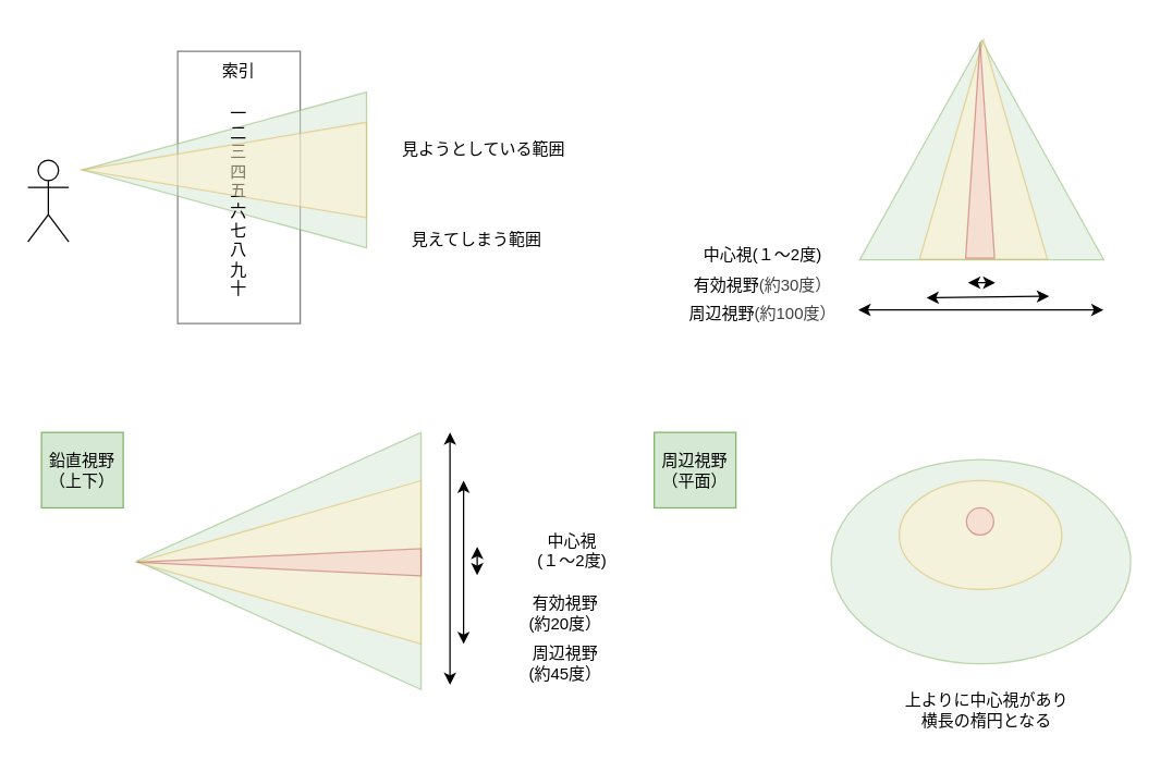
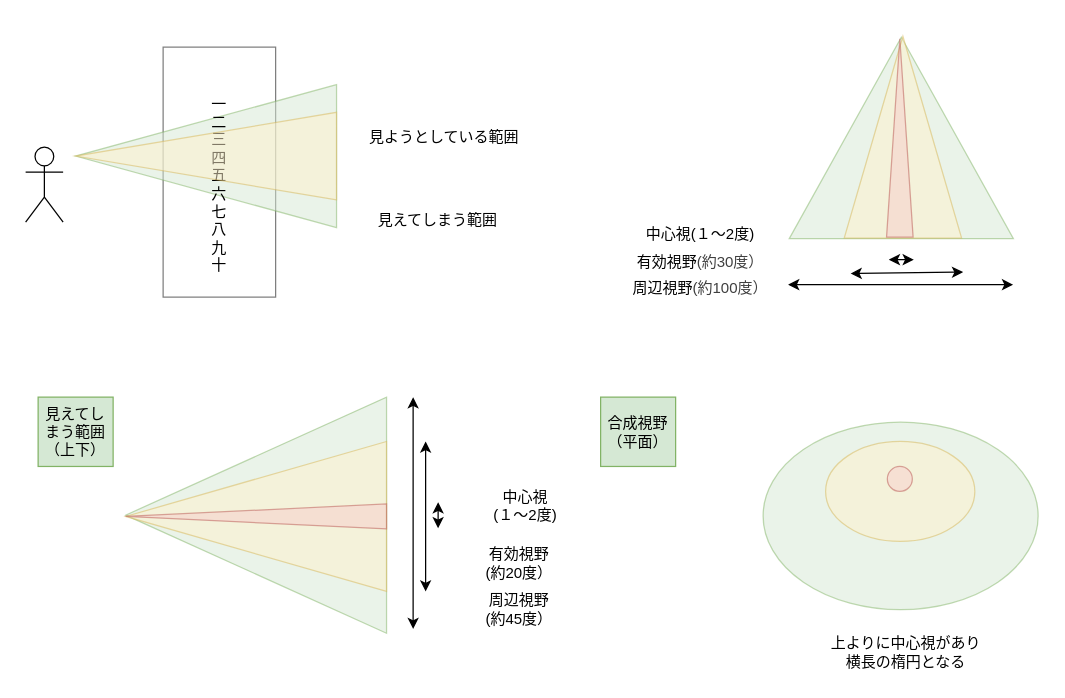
  <mxCell id="0" />
  <mxCell id="1" parent="0" />
  <mxCell id="2" value="" style="ellipse;whiteSpace=wrap;html=1;fillColor=#d5e8d4;strokeColor=#82b366;opacity=50;" vertex="1" parent="1"><mxGeometry x="610" y="337" width="220" height="150" as="geometry" /></mxCell>
  <mxCell id="3" value="" style="triangle;whiteSpace=wrap;html=1;rotation=-180;fillColor=#d5e8d4;strokeColor=#82b366;opacity=50;" vertex="1" parent="1"><mxGeometry x="100" y="317" width="208.74" height="188.91" as="geometry" /></mxCell>
  <mxCell id="4" value="" style="rounded=0;whiteSpace=wrap;html=1;opacity=50;" vertex="1" parent="1"><mxGeometry x="130" y="37" width="90" height="200" as="geometry" /></mxCell>
  <mxCell id="5" value="" style="triangle;whiteSpace=wrap;html=1;rotation=-180;fillColor=#d5e8d4;strokeColor=#82b366;opacity=50;" parent="1" vertex="1"><mxGeometry x="60" y="67" width="208.74" height="114.38" as="geometry" /></mxCell>
  <mxCell id="6" value="Actor" style="shape=umlActor;verticalLabelPosition=bottom;verticalAlign=top;outlineConnect=0;fontColor=none;noLabel=1;" vertex="1" parent="1"><mxGeometry x="20" y="117" width="30" height="60" as="geometry" /></mxCell>
- <mxCell id="7" value="索引" style="text;html=1;align=center;verticalAlign=middle;whiteSpace=wrap;rounded=0;" vertex="1" parent="1"><mxGeometry x="145" y="37" width="60" height="30" as="geometry" /></mxCell>
  <mxCell id="8" value="一&lt;div&gt;二&lt;/div&gt;&lt;div&gt;三&lt;/div&gt;&lt;div&gt;四&lt;/div&gt;&lt;div&gt;五&lt;/div&gt;&lt;div&gt;六&lt;/div&gt;&lt;div&gt;七&lt;/div&gt;&lt;div&gt;八&lt;/div&gt;&lt;div&gt;九&lt;/div&gt;&lt;div&gt;十&lt;/div&gt;" style="text;html=1;align=center;verticalAlign=middle;whiteSpace=wrap;rounded=0;" vertex="1" parent="1"><mxGeometry x="145" y="72" width="60" height="150" as="geometry" /></mxCell>
  <mxCell id="9" value="見ようとしている範囲" style="text;html=1;align=center;verticalAlign=middle;whiteSpace=wrap;rounded=0;" vertex="1" parent="1"><mxGeometry x="285" y="90.29" width="140" height="37.81" as="geometry" /></mxCell>
  <mxCell id="10" value="見えてしまう範囲" style="text;html=1;align=center;verticalAlign=middle;whiteSpace=wrap;rounded=0;" vertex="1" parent="1"><mxGeometry x="280" y="157" width="140" height="37.81" as="geometry" /></mxCell>
  <mxCell id="11" value="" style="triangle;whiteSpace=wrap;html=1;rotation=-180;fillColor=#fff2cc;strokeColor=#d6b656;opacity=50;" vertex="1" parent="1"><mxGeometry x="60" y="89.19" width="208.74" height="70" as="geometry" /></mxCell>
  <mxCell id="12" value="" style="triangle;whiteSpace=wrap;html=1;rotation=-180;fillColor=#fff2cc;strokeColor=#d6b656;opacity=50;" vertex="1" parent="1"><mxGeometry x="100" y="352.47" width="208.74" height="120" as="geometry" /></mxCell>
  <mxCell id="13" value="" style="triangle;whiteSpace=wrap;html=1;rotation=-180;fillColor=#f8cecc;strokeColor=#b85450;opacity=50;" vertex="1" parent="1"><mxGeometry x="100" y="402.47" width="208.74" height="20" as="geometry" /></mxCell>
  <mxCell id="14" value="中心視(１～2度)" style="text;html=1;align=center;verticalAlign=middle;whiteSpace=wrap;rounded=0;" vertex="1" parent="1"><mxGeometry x="500" y="177" width="120" height="20" as="geometry" /></mxCell>
  <mxCell id="15" value="有効視野&lt;div&gt;(約20度）&lt;/div&gt;" style="text;html=1;align=center;verticalAlign=middle;whiteSpace=wrap;rounded=0;" vertex="1" parent="1"><mxGeometry x="360" y="431.38" width="110" height="37.81" as="geometry" /></mxCell>
  <mxCell id="16" value="" style="endArrow=classic;startArrow=classic;html=1;" edge="1" parent="1"><mxGeometry width="50" height="50" relative="1" as="geometry"><mxPoint x="350" y="421.91" as="sourcePoint" /><mxPoint x="350" y="401" as="targetPoint" /></mxGeometry></mxCell>
  <mxCell id="17" value="" style="endArrow=classic;startArrow=classic;html=1;" edge="1" parent="1"><mxGeometry width="50" height="50" relative="1" as="geometry"><mxPoint x="340" y="472.47" as="sourcePoint" /><mxPoint x="340" y="352.47" as="targetPoint" /></mxGeometry></mxCell>
  <mxCell id="18" value="" style="endArrow=classic;startArrow=classic;html=1;" edge="1" parent="1"><mxGeometry width="50" height="50" relative="1" as="geometry"><mxPoint x="330" y="502.47" as="sourcePoint" /><mxPoint x="330" y="317" as="targetPoint" /></mxGeometry></mxCell>
  <mxCell id="19" value="周辺視野&lt;div&gt;(約45度）&lt;/div&gt;" style="text;html=1;align=center;verticalAlign=middle;whiteSpace=wrap;rounded=0;" vertex="1" parent="1"><mxGeometry x="360" y="468.1" width="110" height="37.81" as="geometry" /></mxCell>
- <mxCell id="20" value="鉛直視野&lt;div&gt;（上下）&lt;/div&gt;" style="text;html=1;align=center;verticalAlign=middle;whiteSpace=wrap;rounded=0;fillColor=#d5e8d4;strokeColor=#82b366;" vertex="1" parent="1"><mxGeometry x="30" y="317" width="60" height="55.47" as="geometry" /></mxCell>
+ <mxCell id="20" value="見えてしまう範囲&lt;div&gt;（上下）&lt;/div&gt;" style="text;html=1;align=center;verticalAlign=middle;whiteSpace=wrap;rounded=0;fillColor=#d5e8d4;strokeColor=#82b366;" vertex="1" parent="1"><mxGeometry x="30" y="317" width="60" height="55.47" as="geometry" /></mxCell>
  <mxCell id="21" value="" style="triangle;whiteSpace=wrap;html=1;rotation=-90;fillColor=#d5e8d4;strokeColor=#82b366;opacity=50;" vertex="1" parent="1"><mxGeometry x="640" y="20.01" width="161.11" height="179.29" as="geometry" /></mxCell>
  <mxCell id="22" value="" style="triangle;whiteSpace=wrap;html=1;rotation=-90;fillColor=#fff2cc;strokeColor=#d6b656;opacity=50;" vertex="1" parent="1"><mxGeometry x="641.11" y="62.08" width="161.44" height="93.92" as="geometry" /></mxCell>
  <mxCell id="23" value="" style="triangle;whiteSpace=wrap;html=1;rotation=-90;fillColor=#f8cecc;strokeColor=#b85450;opacity=50;" vertex="1" parent="1"><mxGeometry x="640" y="99.03" width="158.74" height="21.25" as="geometry" /></mxCell>
  <mxCell id="24" value="" style="endArrow=classic;startArrow=classic;html=1;" edge="1" parent="1"><mxGeometry width="50" height="50" relative="1" as="geometry"><mxPoint x="730.56" y="207" as="sourcePoint" /><mxPoint x="710.56" y="207" as="targetPoint" /></mxGeometry></mxCell>
  <mxCell id="25" value="" style="endArrow=classic;startArrow=classic;html=1;" edge="1" parent="1"><mxGeometry width="50" height="50" relative="1" as="geometry"><mxPoint x="770" y="217" as="sourcePoint" /><mxPoint x="680" y="218.1" as="targetPoint" /></mxGeometry></mxCell>
  <mxCell id="26" value="" style="endArrow=classic;startArrow=classic;html=1;" edge="1" parent="1"><mxGeometry width="50" height="50" relative="1" as="geometry"><mxPoint x="810" y="227" as="sourcePoint" /><mxPoint x="630" y="227" as="targetPoint" /></mxGeometry></mxCell>
  <mxCell id="27" value="有効視野&lt;span style=&quot;color: rgb(63, 63, 63); background-color: transparent;&quot;&gt;(約30度）&lt;/span&gt;" style="text;html=1;align=center;verticalAlign=middle;whiteSpace=wrap;rounded=0;" vertex="1" parent="1"><mxGeometry x="500" y="199.3" width="120" height="20" as="geometry" /></mxCell>
  <mxCell id="28" value="周辺視野&lt;span style=&quot;color: rgb(63, 63, 63); background-color: transparent;&quot;&gt;(約100度）&lt;/span&gt;" style="text;html=1;align=center;verticalAlign=middle;whiteSpace=wrap;rounded=0;" vertex="1" parent="1"><mxGeometry x="500" y="222.47" width="120" height="14.53" as="geometry" /></mxCell>
  <mxCell id="29" value="" style="ellipse;whiteSpace=wrap;html=1;fillColor=#fff2cc;strokeColor=#d6b656;opacity=50;" vertex="1" parent="1"><mxGeometry x="660" y="352.47" width="119.37" height="80" as="geometry" /></mxCell>
  <mxCell id="30" value="" style="ellipse;whiteSpace=wrap;html=1;aspect=fixed;fillColor=#f8cecc;strokeColor=#b85450;opacity=50;" vertex="1" parent="1"><mxGeometry x="709.37" y="372.47" width="20" height="20" as="geometry" /></mxCell>
  <mxCell id="31" value="中心視&lt;div&gt;(１～2度)&lt;/div&gt;" style="text;html=1;align=center;verticalAlign=middle;whiteSpace=wrap;rounded=0;" vertex="1" parent="1"><mxGeometry x="370" y="387" width="100" height="34.46" as="geometry" /></mxCell>
  <mxCell id="32" value="上よりに中心視があり&lt;div&gt;横長の楕円となる&lt;/div&gt;" style="text;html=1;align=center;verticalAlign=middle;whiteSpace=wrap;rounded=0;" vertex="1" parent="1"><mxGeometry x="649.37" y="505.91" width="150.63" height="30" as="geometry" /></mxCell>
- <mxCell id="33" value="周辺視野&lt;div&gt;（平面）&lt;/div&gt;" style="text;html=1;align=center;verticalAlign=middle;whiteSpace=wrap;rounded=0;fillColor=#d5e8d4;strokeColor=#82b366;" vertex="1" parent="1"><mxGeometry x="480" y="317" width="60" height="55.47" as="geometry" /></mxCell>
+ <mxCell id="33" value="合成視野&lt;div&gt;（平面）&lt;/div&gt;" style="text;html=1;align=center;verticalAlign=middle;whiteSpace=wrap;rounded=0;fillColor=#d5e8d4;strokeColor=#82b366;" vertex="1" parent="1"><mxGeometry x="480" y="317" width="60" height="55.47" as="geometry" /></mxCell>
